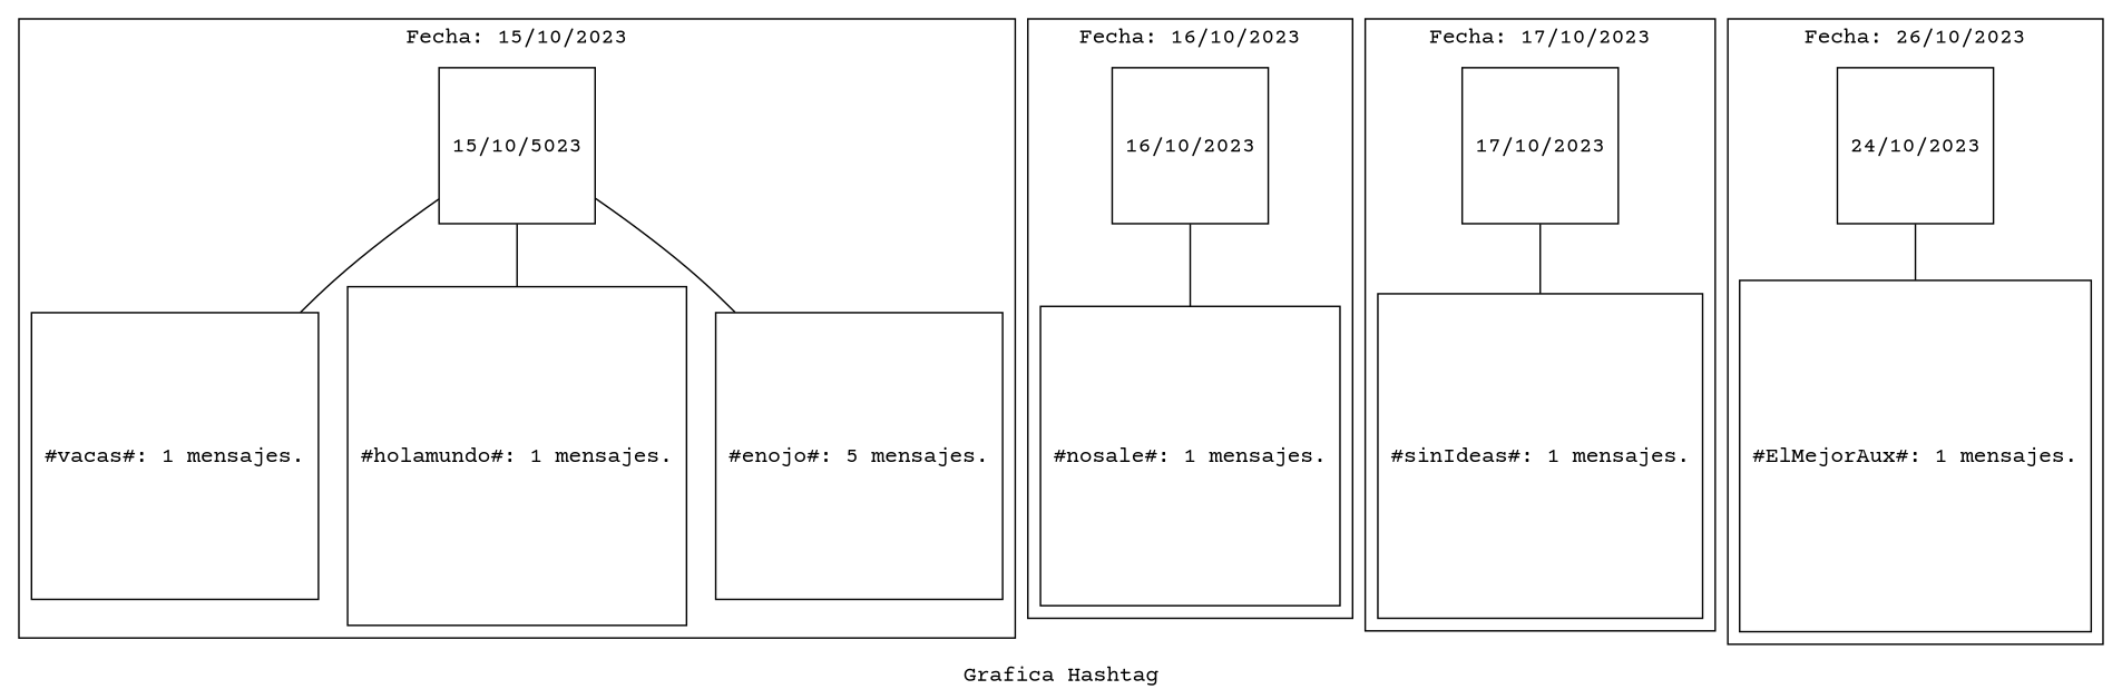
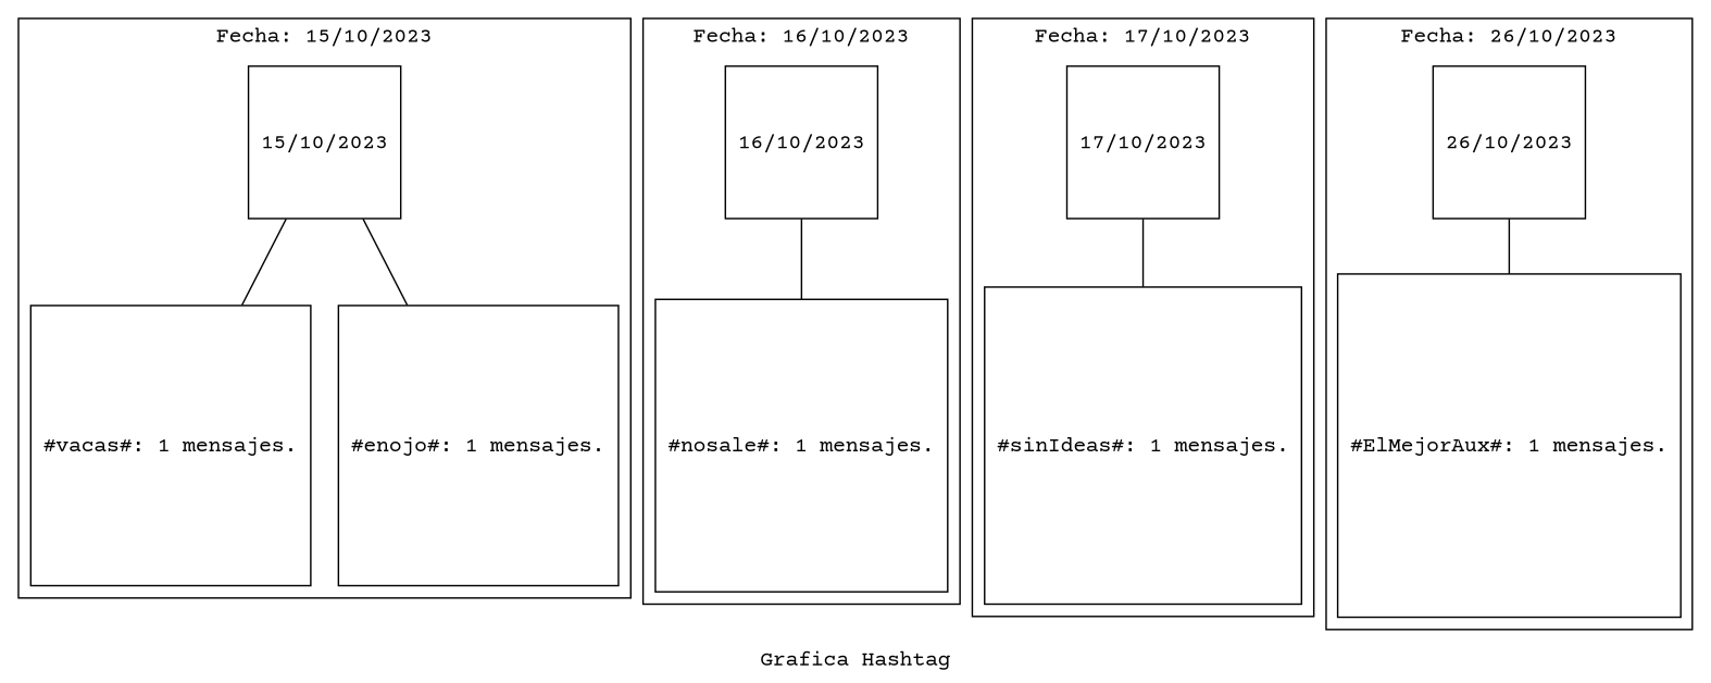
  graph {
    bgcolor=white
    fontname="Courier Prime"
    gradientangle=90
    label="Grafica Hashtag"
    node [fillcolor=white fontname="Courier Prime" shape=square style=filled]
    edge [fontname="Courier Prime"]
-   n1 [label="15/10/5023"]
+   n1 [label="15/10/2023"]
    n2 [label="#vacas#: 1 mensajes."]
-   n3 [label="#holamundo#: 1 mensajes."]
-   n4 [label="#enojo#: 5 mensajes."]
+   n4 [label="#enojo#: 1 mensajes."]
    n5 [label="16/10/2023"]
    n6 [label="#nosale#: 1 mensajes."]
    n7 [label="17/10/2023"]
    n8 [label="#sinIdeas#: 1 mensajes."]
-   n9 [label="24/10/2023"]
+   n9 [label="26/10/2023"]
    n10 [label="#ElMejorAux#: 1 mensajes."]
    subgraph cluster_1 {
      gradientangle=270
      label="Fecha: 15/10/2023"
      style=filled
      n1
      n2
-     n3
      n4
    }
    subgraph cluster_2 {
      gradientangle=270
      label="Fecha: 16/10/2023"
      style=filled
      n5
      n6
    }
    subgraph cluster_3 {
      gradientangle=270
      label="Fecha: 17/10/2023"
      style=filled
      n7
      n8
    }
    subgraph cluster_4 {
      gradientangle=270
      label="Fecha: 26/10/2023"
      style=filled
      n9
      n10
    }
    n1 -- n2
-   n1 -- n3
    n1 -- n4
    n5 -- n6
    n7 -- n8
    n9 -- n10
  }
